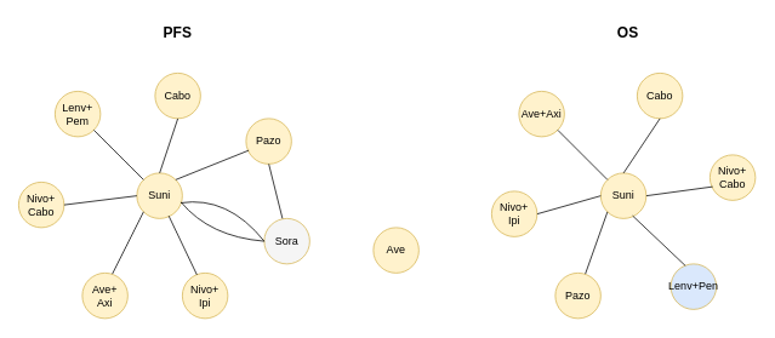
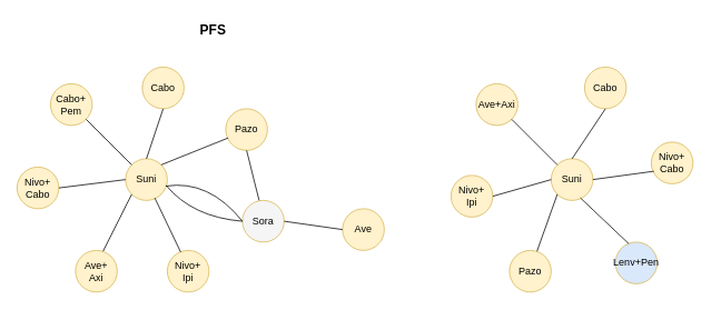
  <mxCell id="0" />
  <mxCell id="1" parent="0" />
  <mxCell id="2" value="Suni" style="ellipse;whiteSpace=wrap;html=1;aspect=fixed;fillColor=#fff2cc;strokeColor=#d6b656;" vertex="1" parent="1"><mxGeometry x="150" y="190" width="50" height="50" as="geometry" /></mxCell>
  <mxCell id="3" value="Nivo+&lt;div&gt;Cabo&lt;/div&gt;" style="ellipse;whiteSpace=wrap;html=1;aspect=fixed;fillColor=#fff2cc;strokeColor=#d6b656;" vertex="1" parent="1"><mxGeometry x="20" y="200" width="50" height="50" as="geometry" /></mxCell>
- <mxCell id="4" value="Lenv+&lt;div&gt;Pem&lt;/div&gt;" style="ellipse;whiteSpace=wrap;html=1;aspect=fixed;fillColor=#fff2cc;strokeColor=#d6b656;" vertex="1" parent="1"><mxGeometry x="60" y="100" width="50" height="50" as="geometry" /></mxCell>
+ <mxCell id="4" value="Cabo+&lt;div&gt;Pem&lt;/div&gt;" style="ellipse;whiteSpace=wrap;html=1;aspect=fixed;fillColor=#fff2cc;strokeColor=#d6b656;" vertex="1" parent="1"><mxGeometry x="60" y="100" width="50" height="50" as="geometry" /></mxCell>
  <mxCell id="5" value="Cabo" style="ellipse;whiteSpace=wrap;html=1;aspect=fixed;fillColor=#fff2cc;strokeColor=#d6b656;" vertex="1" parent="1"><mxGeometry x="170" y="80" width="50" height="50" as="geometry" /></mxCell>
  <mxCell id="6" value="Pazo" style="ellipse;whiteSpace=wrap;html=1;aspect=fixed;fillColor=#fff2cc;strokeColor=#d6b656;" vertex="1" parent="1"><mxGeometry x="270" y="130" width="50" height="50" as="geometry" /></mxCell>
  <mxCell id="7" value="Sora" style="ellipse;whiteSpace=wrap;html=1;aspect=fixed;fillColor=#f5f5f5;strokeColor=#d6b656;" vertex="1" parent="1"><mxGeometry x="290" y="240" width="50" height="50" as="geometry" /></mxCell>
  <mxCell id="8" value="Ave" style="ellipse;whiteSpace=wrap;html=1;aspect=fixed;fillColor=#fff2cc;strokeColor=#d6b656;" vertex="1" parent="1"><mxGeometry x="410" y="250" width="50" height="50" as="geometry" /></mxCell>
  <mxCell id="9" value="Ave+&lt;div&gt;Axi&lt;/div&gt;" style="ellipse;whiteSpace=wrap;html=1;aspect=fixed;fillColor=#fff2cc;strokeColor=#d6b656;" vertex="1" parent="1"><mxGeometry x="90" y="300" width="50" height="50" as="geometry" /></mxCell>
  <mxCell id="10" value="Nivo+&lt;div&gt;Ipi&lt;/div&gt;" style="ellipse;whiteSpace=wrap;html=1;aspect=fixed;fillColor=#fff2cc;strokeColor=#d6b656;" vertex="1" parent="1"><mxGeometry x="200" y="300" width="50" height="50" as="geometry" /></mxCell>
  <mxCell id="11" value="" style="endArrow=none;html=1;rounded=0;exitX=1;exitY=0.5;exitDx=0;exitDy=0;entryX=0;entryY=0.5;entryDx=0;entryDy=0;" edge="1" parent="1" source="3" target="2"><mxGeometry width="50" height="50" relative="1" as="geometry"><mxPoint x="300" y="310" as="sourcePoint" /><mxPoint x="350" y="260" as="targetPoint" /></mxGeometry></mxCell>
  <mxCell id="12" value="" style="endArrow=none;html=1;rounded=0;exitX=1;exitY=1;exitDx=0;exitDy=0;" edge="1" parent="1" source="4" target="2"><mxGeometry width="50" height="50" relative="1" as="geometry"><mxPoint x="80" y="235" as="sourcePoint" /><mxPoint x="160" y="225" as="targetPoint" /></mxGeometry></mxCell>
  <mxCell id="13" value="" style="endArrow=none;html=1;rounded=0;exitX=0.5;exitY=1;exitDx=0;exitDy=0;entryX=0.5;entryY=0;entryDx=0;entryDy=0;" edge="1" parent="1" source="5" target="2"><mxGeometry width="50" height="50" relative="1" as="geometry"><mxPoint x="113" y="153" as="sourcePoint" /><mxPoint x="167" y="207" as="targetPoint" /></mxGeometry></mxCell>
  <mxCell id="14" value="" style="endArrow=none;html=1;rounded=0;exitX=0.06;exitY=0.7;exitDx=0;exitDy=0;entryX=1;entryY=0;entryDx=0;entryDy=0;exitPerimeter=0;" edge="1" parent="1" source="6" target="2"><mxGeometry width="50" height="50" relative="1" as="geometry"><mxPoint x="205" y="140" as="sourcePoint" /><mxPoint x="185" y="200" as="targetPoint" /></mxGeometry></mxCell>
  <mxCell id="15" value="" style="endArrow=none;html=1;rounded=0;exitX=0.66;exitY=0.02;exitDx=0;exitDy=0;entryX=0;entryY=1;entryDx=0;entryDy=0;exitPerimeter=0;" edge="1" parent="1" source="9" target="2"><mxGeometry width="50" height="50" relative="1" as="geometry"><mxPoint x="300" y="275" as="sourcePoint" /><mxPoint x="210" y="225" as="targetPoint" /></mxGeometry></mxCell>
  <mxCell id="16" value="" style="endArrow=none;html=1;rounded=0;exitX=0.32;exitY=0.04;exitDx=0;exitDy=0;entryX=0.7;entryY=0.94;entryDx=0;entryDy=0;exitPerimeter=0;entryPerimeter=0;" edge="1" parent="1" source="10" target="2"><mxGeometry width="50" height="50" relative="1" as="geometry"><mxPoint x="133" y="311" as="sourcePoint" /><mxPoint x="167" y="243" as="targetPoint" /></mxGeometry></mxCell>
  <mxCell id="17" value="" style="endArrow=none;html=1;rounded=0;exitX=0;exitY=0.5;exitDx=0;exitDy=0;entryX=0.972;entryY=0.64;entryDx=0;entryDy=0;entryPerimeter=0;curved=1;" edge="1" parent="1" source="7" target="2"><mxGeometry width="50" height="50" relative="1" as="geometry"><mxPoint x="290" y="250" as="sourcePoint" /><mxPoint x="210" y="282" as="targetPoint" /><Array as="points"><mxPoint x="230" y="260" /></Array></mxGeometry></mxCell>
  <mxCell id="18" value="" style="endArrow=none;html=1;rounded=0;exitX=0;exitY=0.5;exitDx=0;exitDy=0;entryX=0.964;entryY=0.656;entryDx=0;entryDy=0;entryPerimeter=0;curved=1;" edge="1" parent="1" source="7" target="2"><mxGeometry width="50" height="50" relative="1" as="geometry"><mxPoint x="300" y="275" as="sourcePoint" /><mxPoint x="209" y="232" as="targetPoint" /><Array as="points"><mxPoint x="250" y="215" /></Array></mxGeometry></mxCell>
  <mxCell id="19" value="" style="endArrow=none;html=1;rounded=0;exitX=0.5;exitY=1;exitDx=0;exitDy=0;entryX=0.4;entryY=0;entryDx=0;entryDy=0;entryPerimeter=0;" edge="1" parent="1" source="6" target="7"><mxGeometry width="50" height="50" relative="1" as="geometry"><mxPoint x="283" y="175" as="sourcePoint" /><mxPoint x="203" y="207" as="targetPoint" /></mxGeometry></mxCell>
- <mxCell id="21" value="PFS" style="text;html=1;align=center;verticalAlign=middle;whiteSpace=wrap;rounded=0;fontStyle=1;fontSize=16;" vertex="1" parent="1"><mxGeometry x="165" y="20" width="60" height="30" as="geometry" /></mxCell>
+ <mxCell id="20" value="" style="endArrow=none;html=1;rounded=0;exitX=1;exitY=0.5;exitDx=0;exitDy=0;entryX=0;entryY=0.5;entryDx=0;entryDy=0;" edge="1" parent="1" source="7" target="8"><mxGeometry width="50" height="50" relative="1" as="geometry"><mxPoint x="305" y="190" as="sourcePoint" /><mxPoint x="320" y="250" as="targetPoint" /></mxGeometry></mxCell>
+ <mxCell id="21" value="PFS" style="text;html=1;align=center;verticalAlign=middle;whiteSpace=wrap;rounded=0;fontStyle=1;fontSize=16;" vertex="1" parent="1"><mxGeometry x="225" y="20" width="60" height="30" as="geometry" /></mxCell>
  <mxCell id="22" value="Suni" style="ellipse;whiteSpace=wrap;html=1;aspect=fixed;fillColor=#fff2cc;strokeColor=#d6b656;" vertex="1" parent="1"><mxGeometry x="660" y="190" width="50" height="50" as="geometry" /></mxCell>
  <mxCell id="23" value="Nivo+&lt;div&gt;Ipi&lt;/div&gt;" style="ellipse;whiteSpace=wrap;html=1;aspect=fixed;fillColor=#fff2cc;strokeColor=#d6b656;" vertex="1" parent="1"><mxGeometry x="540" y="210" width="50" height="50" as="geometry" /></mxCell>
  <mxCell id="24" value="Ave+Axi" style="ellipse;whiteSpace=wrap;html=1;aspect=fixed;fillColor=#fff2cc;strokeColor=#d6b656;" vertex="1" parent="1"><mxGeometry x="570" y="100" width="50" height="50" as="geometry" /></mxCell>
  <mxCell id="25" value="Cabo" style="ellipse;whiteSpace=wrap;html=1;aspect=fixed;fillColor=#fff2cc;strokeColor=#d6b656;" vertex="1" parent="1"><mxGeometry x="700" y="80" width="50" height="50" as="geometry" /></mxCell>
  <mxCell id="26" value="Nivo+&lt;div&gt;Cabo&lt;/div&gt;" style="ellipse;whiteSpace=wrap;html=1;aspect=fixed;fillColor=#fff2cc;strokeColor=#d6b656;" vertex="1" parent="1"><mxGeometry x="780" y="170" width="50" height="50" as="geometry" /></mxCell>
  <mxCell id="27" value="Pazo" style="ellipse;whiteSpace=wrap;html=1;aspect=fixed;fillColor=#fff2cc;strokeColor=#d6b656;" vertex="1" parent="1"><mxGeometry x="610" y="300" width="50" height="50" as="geometry" /></mxCell>
  <mxCell id="28" value="Lenv+Pen" style="ellipse;whiteSpace=wrap;html=1;aspect=fixed;fillColor=#dae8fc;strokeColor=#d6b656;" vertex="1" parent="1"><mxGeometry x="737" y="290" width="50" height="50" as="geometry" /></mxCell>
  <mxCell id="29" value="" style="endArrow=none;html=1;rounded=0;exitX=1;exitY=0.5;exitDx=0;exitDy=0;entryX=0;entryY=0.5;entryDx=0;entryDy=0;" edge="1" parent="1" source="23" target="22"><mxGeometry width="50" height="50" relative="1" as="geometry"><mxPoint x="810" y="310" as="sourcePoint" /><mxPoint x="860" y="260" as="targetPoint" /></mxGeometry></mxCell>
  <mxCell id="30" value="" style="endArrow=none;html=1;rounded=0;exitX=1;exitY=1;exitDx=0;exitDy=0;" edge="1" parent="1" source="24" target="22"><mxGeometry width="50" height="50" relative="1" as="geometry"><mxPoint x="590" y="235" as="sourcePoint" /><mxPoint x="670" y="225" as="targetPoint" /></mxGeometry></mxCell>
  <mxCell id="31" value="" style="endArrow=none;html=1;rounded=0;exitX=0.5;exitY=1;exitDx=0;exitDy=0;entryX=0.5;entryY=0;entryDx=0;entryDy=0;" edge="1" parent="1" source="25" target="22"><mxGeometry width="50" height="50" relative="1" as="geometry"><mxPoint x="623" y="153" as="sourcePoint" /><mxPoint x="677" y="207" as="targetPoint" /></mxGeometry></mxCell>
  <mxCell id="32" value="" style="endArrow=none;html=1;rounded=0;exitX=0.06;exitY=0.7;exitDx=0;exitDy=0;entryX=1;entryY=0.5;entryDx=0;entryDy=0;exitPerimeter=0;" edge="1" parent="1" source="26" target="22"><mxGeometry width="50" height="50" relative="1" as="geometry"><mxPoint x="715" y="140" as="sourcePoint" /><mxPoint x="695" y="200" as="targetPoint" /></mxGeometry></mxCell>
  <mxCell id="33" value="" style="endArrow=none;html=1;rounded=0;exitX=0.66;exitY=0.02;exitDx=0;exitDy=0;entryX=0;entryY=1;entryDx=0;entryDy=0;exitPerimeter=0;" edge="1" parent="1" source="27" target="22"><mxGeometry width="50" height="50" relative="1" as="geometry"><mxPoint x="810" y="275" as="sourcePoint" /><mxPoint x="720" y="225" as="targetPoint" /></mxGeometry></mxCell>
  <mxCell id="34" value="" style="endArrow=none;html=1;rounded=0;exitX=0.32;exitY=0.04;exitDx=0;exitDy=0;entryX=0.7;entryY=0.94;entryDx=0;entryDy=0;exitPerimeter=0;entryPerimeter=0;" edge="1" parent="1" source="28" target="22"><mxGeometry width="50" height="50" relative="1" as="geometry"><mxPoint x="643" y="311" as="sourcePoint" /><mxPoint x="677" y="243" as="targetPoint" /></mxGeometry></mxCell>
- <mxCell id="35" value="OS" style="text;html=1;align=center;verticalAlign=middle;whiteSpace=wrap;rounded=0;fontStyle=1;fontSize=16;" vertex="1" parent="1"><mxGeometry x="660" y="20" width="60" height="30" as="geometry" /></mxCell>
